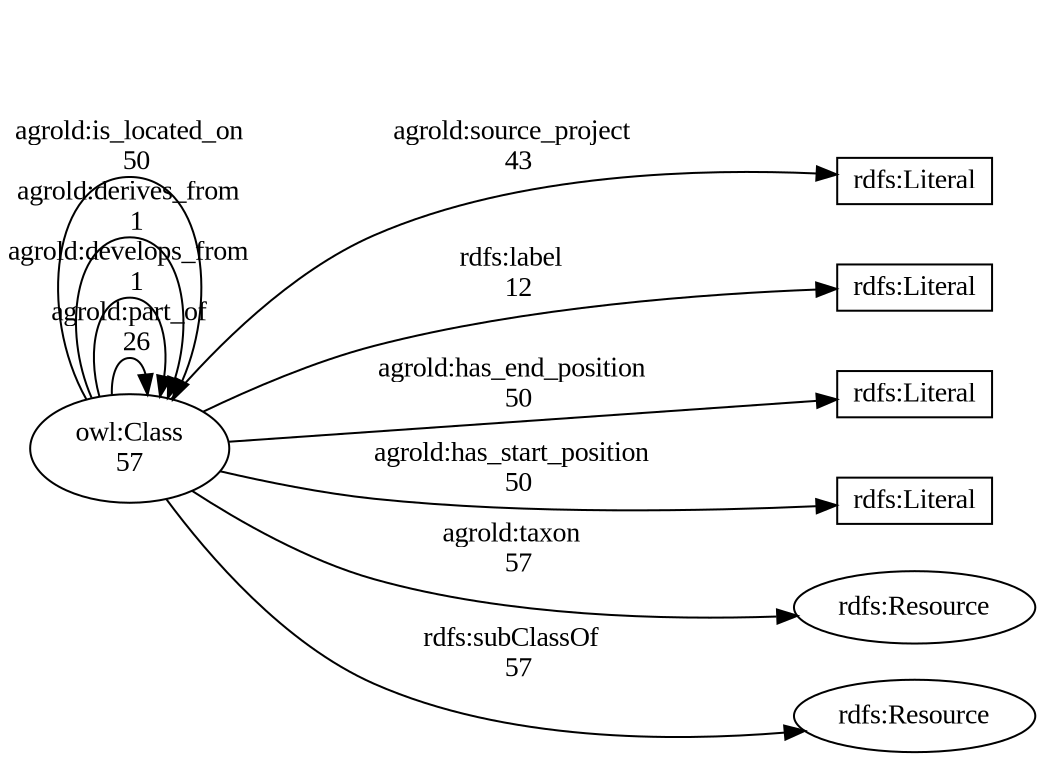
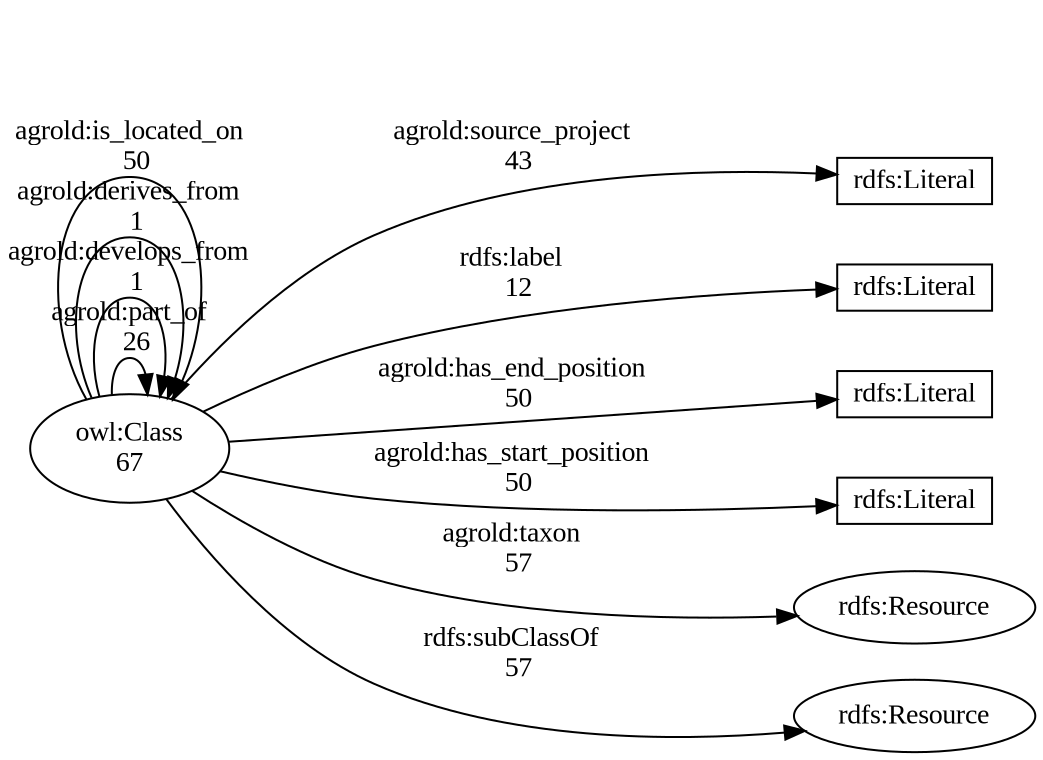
  digraph {
    rankdir=LR
    ranksep=2
    fontname="Liberation Serif"
    node [fontname="Liberation Serif" shape=box]
    edge [fontname="Liberation Serif"]
-   n1 [label="owl:Class\n57" shape=""]
+   n1 [label="owl:Class\n67" shape=""]
    n2 [height=0.3 label="rdfs:Literal"]
    n3 [height=0.3 label="rdfs:Literal"]
    n4 [height=0.3 label="rdfs:Literal"]
    n5 [height=0.3 label="rdfs:Literal"]
    n6 [label="rdfs:Resource" shape=""]
    n7 [label="rdfs:Resource" shape=""]
    n1 -> n1 [label="agrold:part_of\n  26"]
    n1 -> n1 [label="agrold:develops_from\n  1"]
    n1 -> n1 [label="agrold:derives_from\n  1"]
    n1 -> n1 [label="agrold:is_located_on\n  50"]
    n1 -> n2 [label="agrold:source_project\n  43"]
    n1 -> n3 [label="rdfs:label\n  12"]
    n1 -> n4 [label="agrold:has_end_position\n  50"]
    n1 -> n5 [label="agrold:has_start_position\n  50"]
    n1 -> n6 [label="agrold:taxon\n  57"]
    n1 -> n7 [label="rdfs:subClassOf\n  57"]
  }
